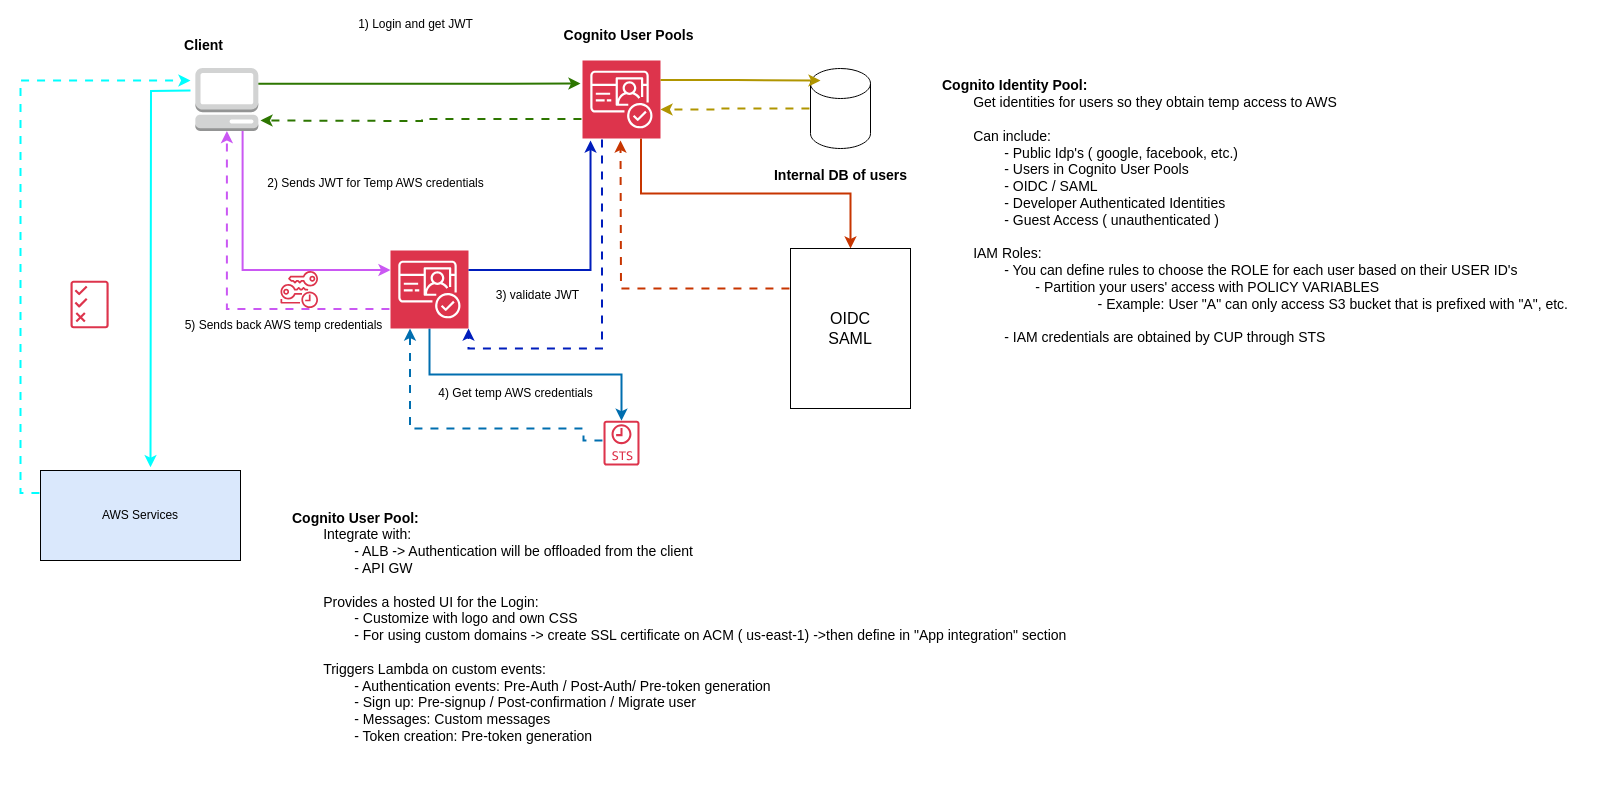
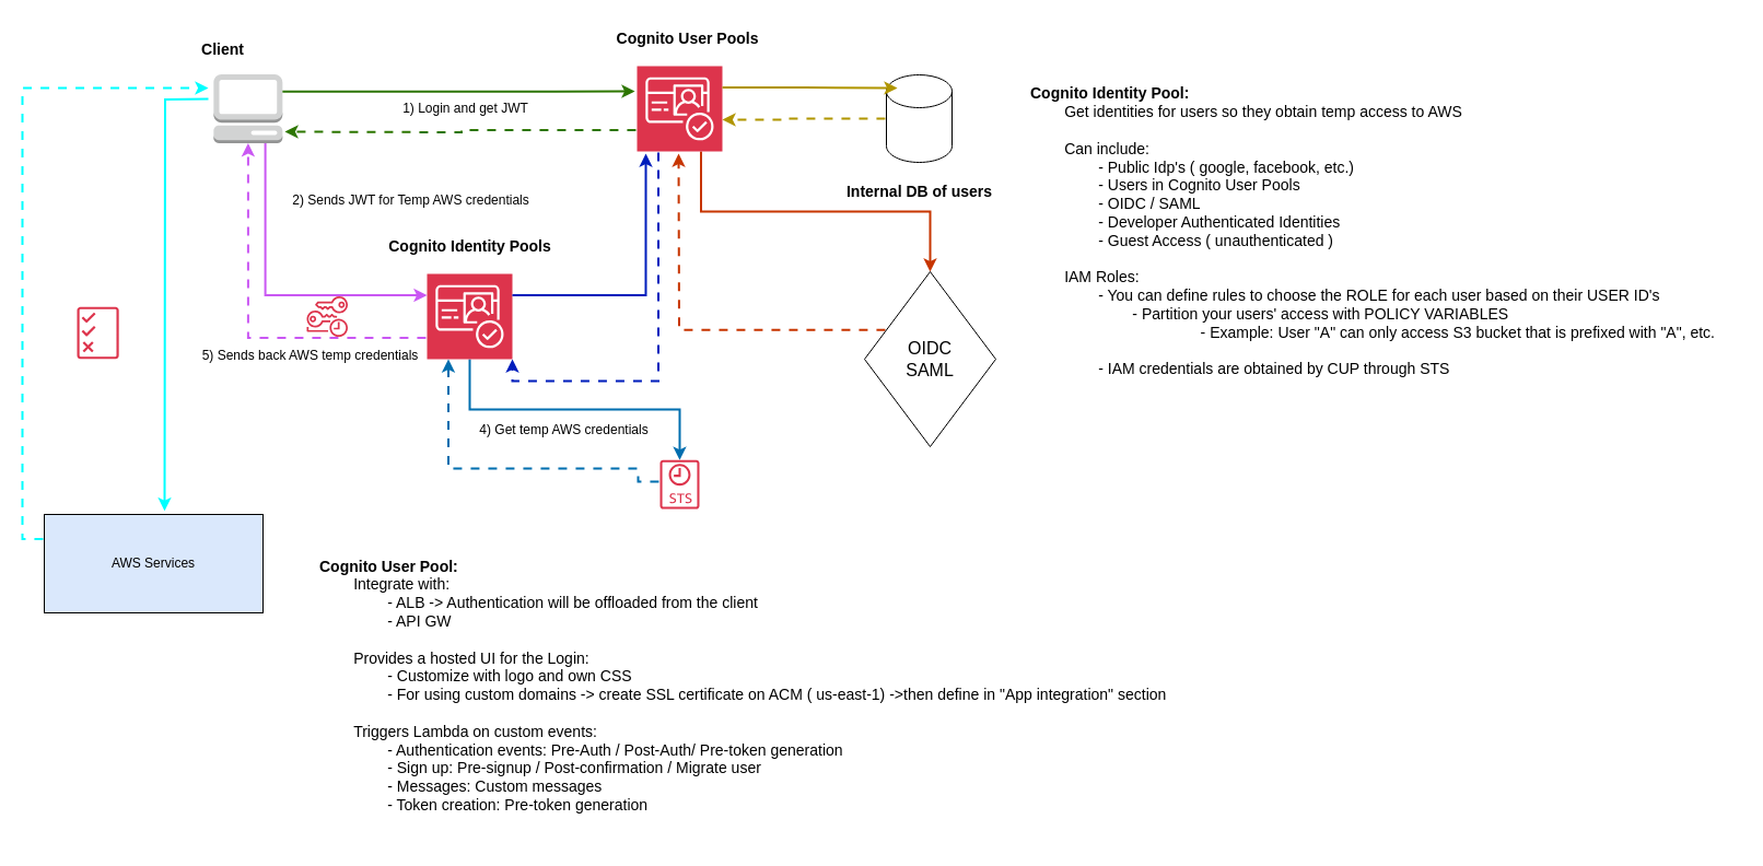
  <mxCell id="0" />
  <mxCell id="1" parent="0" />
  <mxCell id="2" value="" style="outlineConnect=0;dashed=0;verticalLabelPosition=bottom;verticalAlign=top;align=center;html=1;shape=mxgraph.aws3.management_console;fillColor=#D2D3D3;gradientColor=none;" vertex="1" parent="1"><mxGeometry x="194.85" y="67.5" width="63" height="63" as="geometry" /></mxCell>
  <mxCell id="3" style="edgeStyle=orthogonalEdgeStyle;rounded=0;orthogonalLoop=1;jettySize=auto;html=1;exitX=0;exitY=0.75;exitDx=0;exitDy=0;exitPerimeter=0;flowAnimation=1;fillColor=#60a917;strokeColor=#2D7600;strokeWidth=2;" edge="1" parent="1" source="5"><mxGeometry relative="1" as="geometry"><mxPoint x="260" y="120" as="targetPoint" /></mxGeometry></mxCell>
  <mxCell id="4" style="edgeStyle=orthogonalEdgeStyle;rounded=0;orthogonalLoop=1;jettySize=auto;html=1;exitX=0.75;exitY=1;exitDx=0;exitDy=0;exitPerimeter=0;entryX=0.5;entryY=0;entryDx=0;entryDy=0;fillColor=#fa6800;strokeColor=#C73500;strokeWidth=2;" edge="1" parent="1" source="5" target="23"><mxGeometry relative="1" as="geometry" /></mxCell>
  <mxCell id="5" value="" style="sketch=0;points=[[0,0,0],[0.25,0,0],[0.5,0,0],[0.75,0,0],[1,0,0],[0,1,0],[0.25,1,0],[0.5,1,0],[0.75,1,0],[1,1,0],[0,0.25,0],[0,0.5,0],[0,0.75,0],[1,0.25,0],[1,0.5,0],[1,0.75,0]];outlineConnect=0;fontColor=#232F3E;fillColor=#DD344C;strokeColor=#ffffff;dashed=0;verticalLabelPosition=bottom;verticalAlign=top;align=center;html=1;fontSize=12;fontStyle=0;aspect=fixed;shape=mxgraph.aws4.resourceIcon;resIcon=mxgraph.aws4.cognito;" vertex="1" parent="1"><mxGeometry x="582" y="60" width="78" height="78" as="geometry" /></mxCell>
  <mxCell id="6" style="edgeStyle=orthogonalEdgeStyle;rounded=0;orthogonalLoop=1;jettySize=auto;html=1;exitX=0;exitY=0.75;exitDx=0;exitDy=0;exitPerimeter=0;flowAnimation=1;fillColor=#ffff88;strokeColor=#ca58f3;strokeWidth=2;" edge="1" parent="1" source="8" target="2"><mxGeometry relative="1" as="geometry" /></mxCell>
  <mxCell id="7" style="edgeStyle=orthogonalEdgeStyle;rounded=0;orthogonalLoop=1;jettySize=auto;html=1;exitX=0.5;exitY=1;exitDx=0;exitDy=0;exitPerimeter=0;fillColor=#1ba1e2;strokeColor=#006EAF;strokeWidth=2;" edge="1" parent="1" source="8" target="10"><mxGeometry relative="1" as="geometry" /></mxCell>
  <mxCell id="8" value="" style="sketch=0;points=[[0,0,0],[0.25,0,0],[0.5,0,0],[0.75,0,0],[1,0,0],[0,1,0],[0.25,1,0],[0.5,1,0],[0.75,1,0],[1,1,0],[0,0.25,0],[0,0.5,0],[0,0.75,0],[1,0.25,0],[1,0.5,0],[1,0.75,0]];outlineConnect=0;fontColor=#232F3E;fillColor=#DD344C;strokeColor=#ffffff;dashed=0;verticalLabelPosition=bottom;verticalAlign=top;align=center;html=1;fontSize=12;fontStyle=0;aspect=fixed;shape=mxgraph.aws4.resourceIcon;resIcon=mxgraph.aws4.cognito;" vertex="1" parent="1"><mxGeometry x="390" y="250" width="78" height="78" as="geometry" /></mxCell>
  <mxCell id="9" value="" style="edgeStyle=orthogonalEdgeStyle;rounded=0;orthogonalLoop=1;jettySize=auto;html=1;entryX=0.25;entryY=1;entryDx=0;entryDy=0;entryPerimeter=0;flowAnimation=1;fillColor=#1ba1e2;strokeColor=#006EAF;strokeWidth=2;" edge="1" parent="1" source="10" target="8"><mxGeometry relative="1" as="geometry"><mxPoint x="400" y="420" as="targetPoint" /><Array as="points"><mxPoint x="583" y="440" /><mxPoint x="583" y="428" /><mxPoint x="410" y="428" /></Array></mxGeometry></mxCell>
  <mxCell id="10" value="" style="sketch=0;outlineConnect=0;fontColor=#232F3E;gradientColor=none;fillColor=#DD344C;strokeColor=none;dashed=0;verticalLabelPosition=bottom;verticalAlign=top;align=center;html=1;fontSize=12;fontStyle=0;aspect=fixed;pointerEvents=1;shape=mxgraph.aws4.sts_alternate;" vertex="1" parent="1"><mxGeometry x="603" y="420" width="36" height="45.29" as="geometry" /></mxCell>
  <mxCell id="11" style="edgeStyle=orthogonalEdgeStyle;rounded=0;orthogonalLoop=1;jettySize=auto;html=1;exitX=0;exitY=0.5;exitDx=0;exitDy=0;exitPerimeter=0;flowAnimation=1;fillColor=#e3c800;strokeColor=#B09500;strokeWidth=2;" edge="1" parent="1" source="12" target="5"><mxGeometry relative="1" as="geometry"><mxPoint x="670" y="108" as="targetPoint" /><Array as="points"><mxPoint x="720" y="108" /><mxPoint x="720" y="109" /></Array></mxGeometry></mxCell>
  <mxCell id="12" value="" style="shape=cylinder3;whiteSpace=wrap;html=1;boundedLbl=1;backgroundOutline=1;size=15;" vertex="1" parent="1"><mxGeometry x="810" y="68" width="60" height="80" as="geometry" /></mxCell>
  <mxCell id="13" value="&lt;font style=&quot;font-size: 14px;&quot;&gt;&lt;b&gt;Client&lt;/b&gt;&lt;/font&gt;" style="text;html=1;align=center;verticalAlign=middle;resizable=0;points=[];autosize=1;strokeColor=none;fillColor=none;" vertex="1" parent="1"><mxGeometry x="173" y="30" width="60" height="30" as="geometry" /></mxCell>
  <mxCell id="14" value="&lt;font style=&quot;font-size: 14px;&quot;&gt;&lt;b&gt;Cognito User Pools&lt;/b&gt;&lt;/font&gt;" style="text;html=1;align=center;verticalAlign=middle;resizable=0;points=[];autosize=1;strokeColor=none;fillColor=none;" vertex="1" parent="1"><mxGeometry x="553" y="20" width="150" height="30" as="geometry" /></mxCell>
+ <mxCell id="15" value="&lt;font style=&quot;font-size: 14px;&quot;&gt;&lt;b&gt;Cognito Identity Pools&lt;/b&gt;&lt;/font&gt;" style="text;html=1;align=center;verticalAlign=middle;resizable=0;points=[];autosize=1;strokeColor=none;fillColor=none;" vertex="1" parent="1"><mxGeometry x="344" y="210" width="170" height="30" as="geometry" /></mxCell>
  <mxCell id="16" value="&lt;span style=&quot;font-size: 14px;&quot;&gt;&lt;b&gt;Internal DB of users&lt;/b&gt;&lt;/span&gt;" style="text;html=1;align=center;verticalAlign=middle;resizable=0;points=[];autosize=1;strokeColor=none;fillColor=none;strokeWidth=2;" vertex="1" parent="1"><mxGeometry x="760" y="160" width="160" height="30" as="geometry" /></mxCell>
  <mxCell id="17" value="" style="sketch=0;outlineConnect=0;fontColor=#232F3E;gradientColor=none;fillColor=#DD344C;strokeColor=none;dashed=0;verticalLabelPosition=bottom;verticalAlign=top;align=center;html=1;fontSize=12;fontStyle=0;aspect=fixed;pointerEvents=1;shape=mxgraph.aws4.permissions;" vertex="1" parent="1"><mxGeometry x="70" y="280" width="38.15" height="48" as="geometry" /></mxCell>
  <mxCell id="18" value="" style="sketch=0;outlineConnect=0;fontColor=#232F3E;gradientColor=none;fillColor=#DD344C;strokeColor=none;dashed=0;verticalLabelPosition=bottom;verticalAlign=top;align=center;html=1;fontSize=12;fontStyle=0;aspect=fixed;pointerEvents=1;shape=mxgraph.aws4.temporary_security_credential;" vertex="1" parent="1"><mxGeometry x="280" y="270" width="37.51" height="38" as="geometry" /></mxCell>
  <mxCell id="19" style="edgeStyle=orthogonalEdgeStyle;rounded=0;orthogonalLoop=1;jettySize=auto;html=1;exitX=1;exitY=0.25;exitDx=0;exitDy=0;exitPerimeter=0;fillColor=#60a917;strokeColor=#2D7600;strokeWidth=2;" edge="1" parent="1" source="2"><mxGeometry relative="1" as="geometry"><mxPoint x="580" y="83" as="targetPoint" /></mxGeometry></mxCell>
- <mxCell id="20" value="1) Login and get JWT" style="text;html=1;align=center;verticalAlign=middle;resizable=0;points=[];autosize=1;strokeColor=none;fillColor=none;" vertex="1" parent="1"><mxGeometry x="345" y="9" width="140" height="30" as="geometry" /></mxCell>
+ <mxCell id="20" value="1) Login and get JWT" style="text;html=1;align=center;verticalAlign=middle;resizable=0;points=[];autosize=1;strokeColor=none;fillColor=none;" vertex="1" parent="1"><mxGeometry x="355" y="84" width="140" height="30" as="geometry" /></mxCell>
  <mxCell id="21" style="edgeStyle=orthogonalEdgeStyle;rounded=0;orthogonalLoop=1;jettySize=auto;html=1;exitX=1;exitY=0.25;exitDx=0;exitDy=0;exitPerimeter=0;entryX=0.167;entryY=0.15;entryDx=0;entryDy=0;entryPerimeter=0;fillColor=#e3c800;strokeColor=#B09500;strokeWidth=2;" edge="1" parent="1" source="5" target="12"><mxGeometry relative="1" as="geometry" /></mxCell>
  <mxCell id="22" style="edgeStyle=orthogonalEdgeStyle;rounded=0;orthogonalLoop=1;jettySize=auto;html=1;exitX=0;exitY=0.25;exitDx=0;exitDy=0;flowAnimation=1;fillColor=#fa6800;strokeColor=#C73500;strokeWidth=2;" edge="1" parent="1" source="23"><mxGeometry relative="1" as="geometry"><mxPoint x="620" y="140" as="targetPoint" /></mxGeometry></mxCell>
- <mxCell id="23" value="&lt;font style=&quot;font-size: 16px;&quot;&gt;OIDC&lt;br&gt;SAML&lt;/font&gt;" style="whiteSpace=wrap;html=1;" vertex="1" parent="1"><mxGeometry x="790" y="248" width="120" height="160" as="geometry" /></mxCell>
+ <mxCell id="23" value="&lt;font style=&quot;font-size: 16px;&quot;&gt;OIDC&lt;br&gt;SAML&lt;/font&gt;" style="rhombus;whiteSpace=wrap;html=1;" vertex="1" parent="1"><mxGeometry x="790" y="248" width="120" height="160" as="geometry" /></mxCell>
  <mxCell id="24" value="2) Sends JWT for Temp AWS credentials&lt;div&gt;&lt;br&gt;&lt;/div&gt;" style="text;html=1;align=center;verticalAlign=middle;resizable=0;points=[];autosize=1;strokeColor=none;fillColor=none;" vertex="1" parent="1"><mxGeometry x="255" y="170" width="240" height="40" as="geometry" /></mxCell>
  <mxCell id="25" style="edgeStyle=orthogonalEdgeStyle;rounded=0;orthogonalLoop=1;jettySize=auto;html=1;exitX=0.75;exitY=1;exitDx=0;exitDy=0;exitPerimeter=0;entryX=0;entryY=0.25;entryDx=0;entryDy=0;entryPerimeter=0;fillColor=#ffff88;strokeColor=#ca58f3;strokeWidth=2;" edge="1" parent="1" source="2" target="8"><mxGeometry relative="1" as="geometry" /></mxCell>
  <mxCell id="26" style="edgeStyle=orthogonalEdgeStyle;rounded=0;orthogonalLoop=1;jettySize=auto;html=1;exitX=1;exitY=0.25;exitDx=0;exitDy=0;exitPerimeter=0;entryX=0.103;entryY=1.026;entryDx=0;entryDy=0;entryPerimeter=0;fillColor=#0050ef;strokeColor=#001DBC;strokeWidth=2;" edge="1" parent="1" source="8" target="5"><mxGeometry relative="1" as="geometry" /></mxCell>
- <mxCell id="27" value="3) validate JWT" style="text;html=1;align=center;verticalAlign=middle;resizable=0;points=[];autosize=1;strokeColor=none;fillColor=none;" vertex="1" parent="1"><mxGeometry x="482" y="280" width="110" height="30" as="geometry" /></mxCell>
  <mxCell id="28" value="5) Sends back AWS temp credentials" style="text;html=1;align=center;verticalAlign=middle;resizable=0;points=[];autosize=1;strokeColor=none;fillColor=none;" vertex="1" parent="1"><mxGeometry x="173" y="310" width="220" height="30" as="geometry" /></mxCell>
  <mxCell id="29" value="4) Get temp AWS credentials" style="text;html=1;align=center;verticalAlign=middle;resizable=0;points=[];autosize=1;strokeColor=none;fillColor=none;" vertex="1" parent="1"><mxGeometry x="425" y="378" width="180" height="30" as="geometry" /></mxCell>
  <mxCell id="30" style="edgeStyle=orthogonalEdgeStyle;rounded=0;orthogonalLoop=1;jettySize=auto;html=1;exitX=0;exitY=0.25;exitDx=0;exitDy=0;strokeWidth=2;strokeColor=#00FFFF;flowAnimation=1;" edge="1" parent="1" source="31"><mxGeometry relative="1" as="geometry"><mxPoint x="190" y="80" as="targetPoint" /><Array as="points"><mxPoint x="20" y="493" /><mxPoint x="20" y="80" /></Array></mxGeometry></mxCell>
  <mxCell id="31" value="AWS Services" style="whiteSpace=wrap;html=1;fillColor=#dae8fc;" vertex="1" parent="1"><mxGeometry x="40" y="470" width="200" height="90" as="geometry" /></mxCell>
  <mxCell id="32" style="edgeStyle=orthogonalEdgeStyle;rounded=0;orthogonalLoop=1;jettySize=auto;html=1;entryX=0.08;entryY=0.022;entryDx=0;entryDy=0;entryPerimeter=0;strokeWidth=2;strokeColor=#00FFFF;" edge="1" parent="1"><mxGeometry relative="1" as="geometry"><mxPoint x="190" y="90" as="sourcePoint" /><mxPoint x="150" y="466.73" as="targetPoint" /></mxGeometry></mxCell>
  <mxCell id="33" style="edgeStyle=orthogonalEdgeStyle;rounded=0;orthogonalLoop=1;jettySize=auto;html=1;exitX=0.25;exitY=1;exitDx=0;exitDy=0;exitPerimeter=0;entryX=1;entryY=1;entryDx=0;entryDy=0;entryPerimeter=0;flowAnimation=1;fillColor=#0050ef;strokeColor=#001DBC;strokeWidth=2;" edge="1" parent="1" source="5" target="8"><mxGeometry relative="1" as="geometry" /></mxCell>
  <mxCell id="34" value="&lt;b style=&quot;font-size: 14px;&quot;&gt;&lt;font style=&quot;font-size: 14px;&quot;&gt;Cognito User Pool:&lt;/font&gt;&lt;/b&gt;&lt;div style=&quot;font-size: 14px;&quot;&gt;&lt;span style=&quot;white-space: pre;&quot;&gt;&#09;&lt;/span&gt;Integrate with:&lt;br&gt;&lt;span style=&quot;white-space: pre;&quot;&gt;&#09;&lt;span style=&quot;white-space: pre;&quot;&gt;&#09;&lt;/span&gt;&lt;/span&gt;- ALB -&amp;gt; Authentication will be offloaded from the client&lt;br&gt;&lt;/div&gt;&lt;div style=&quot;font-size: 14px;&quot;&gt;&amp;nbsp; &amp;nbsp; &amp;nbsp; &lt;span style=&quot;white-space: pre;&quot;&gt;&#09;&lt;/span&gt;&lt;span style=&quot;white-space: pre;&quot;&gt;&#09;&lt;/span&gt;- API GW&lt;/div&gt;&lt;div style=&quot;font-size: 14px;&quot;&gt;&lt;br&gt;&lt;/div&gt;&lt;div style=&quot;font-size: 14px;&quot;&gt;&lt;span style=&quot;white-space: pre;&quot;&gt;&#09;&lt;/span&gt;Provides a hosted UI for the Login:&lt;br&gt;&lt;span style=&quot;white-space: pre;&quot;&gt;&#09;&lt;/span&gt;&lt;span style=&quot;white-space: pre;&quot;&gt;&#09;&lt;/span&gt;- Customize with logo and own CSS&lt;/div&gt;&lt;div style=&quot;font-size: 14px;&quot;&gt;&lt;span style=&quot;white-space: pre;&quot;&gt;&#09;&lt;span style=&quot;white-space: pre;&quot;&gt;&#09;&lt;/span&gt;&lt;/span&gt;- For using custom domains -&amp;gt; create SSL certificate on ACM ( us-east-1) -&amp;gt;then define in &quot;App integration&quot; section&lt;/div&gt;&lt;div style=&quot;font-size: 14px;&quot;&gt;&lt;br&gt;&lt;/div&gt;&lt;div style=&quot;font-size: 14px;&quot;&gt;&lt;span style=&quot;white-space: pre;&quot;&gt;&#09;&lt;/span&gt;Triggers Lambda on custom events:&lt;/div&gt;&lt;div style=&quot;font-size: 14px;&quot;&gt;&lt;span style=&quot;white-space: pre;&quot;&gt;&#09;&lt;/span&gt;&lt;span style=&quot;white-space: pre;&quot;&gt;&#09;&lt;/span&gt;- Authentication events: Pre-Auth / Post-Auth/ Pre-token generation&lt;/div&gt;&lt;div style=&quot;font-size: 14px;&quot;&gt;&lt;span style=&quot;white-space: pre;&quot;&gt;&#09;&lt;span style=&quot;white-space: pre;&quot;&gt;&#09;&lt;/span&gt;&lt;/span&gt;- Sign up: Pre-signup / Post-confirmation / Migrate user&lt;/div&gt;&lt;div style=&quot;font-size: 14px;&quot;&gt;&lt;span style=&quot;white-space: pre;&quot;&gt;&#09;&lt;/span&gt;&lt;span style=&quot;white-space: pre;&quot;&gt;&#09;&lt;/span&gt;- Messages: Custom messages&lt;/div&gt;&lt;div style=&quot;font-size: 14px;&quot;&gt;&lt;span style=&quot;white-space: pre;&quot;&gt;&#09;&lt;/span&gt;&lt;span style=&quot;white-space: pre;&quot;&gt;&#09;&lt;/span&gt;- Token creation: Pre-token generation&lt;/div&gt;&lt;div style=&quot;font-size: 14px;&quot;&gt;&lt;br&gt;&lt;/div&gt;" style="text;html=1;align=left;verticalAlign=middle;resizable=0;points=[];autosize=1;strokeColor=none;fillColor=none;" vertex="1" parent="1"><mxGeometry x="290" y="500" width="800" height="270" as="geometry" /></mxCell>
  <mxCell id="35" value="&lt;b style=&quot;font-size: 14px;&quot;&gt;&lt;font style=&quot;font-size: 14px;&quot;&gt;Cognito Identity Pool:&lt;/font&gt;&lt;/b&gt;&lt;div style=&quot;font-size: 14px;&quot;&gt;&lt;span style=&quot;white-space: pre;&quot;&gt;&#09;&lt;/span&gt;Get identities for users so they obtain temp access to AWS&lt;/div&gt;&lt;div style=&quot;font-size: 14px;&quot;&gt;&lt;span style=&quot;white-space: pre;&quot;&gt;&#09;&lt;/span&gt;&lt;br&gt;&lt;span style=&quot;white-space: pre;&quot;&gt;&#09;&lt;/span&gt;Can include:&lt;br&gt;&lt;/div&gt;&lt;div style=&quot;font-size: 14px;&quot;&gt;&lt;span style=&quot;white-space: pre;&quot;&gt;&#09;&lt;/span&gt;&lt;span style=&quot;white-space: pre;&quot;&gt;&#09;&lt;/span&gt;- Public Idp's ( google, facebook, etc.)&lt;/div&gt;&lt;div style=&quot;font-size: 14px;&quot;&gt;&lt;span style=&quot;white-space: pre;&quot;&gt;&#09;&lt;/span&gt;&lt;span style=&quot;white-space: pre;&quot;&gt;&#09;&lt;/span&gt;- Users in Cognito User Pools&lt;br&gt;&lt;/div&gt;&lt;div style=&quot;font-size: 14px;&quot;&gt;&lt;span style=&quot;white-space: pre;&quot;&gt;&#09;&lt;/span&gt;&lt;span style=&quot;white-space: pre;&quot;&gt;&#09;&lt;/span&gt;- OIDC / SAML&lt;br&gt;&lt;/div&gt;&lt;div style=&quot;font-size: 14px;&quot;&gt;&lt;span style=&quot;white-space: pre;&quot;&gt;&#09;&lt;/span&gt;&lt;span style=&quot;white-space: pre;&quot;&gt;&#09;&lt;/span&gt;- Developer Authenticated Identities&lt;br&gt;&lt;/div&gt;&lt;div style=&quot;font-size: 14px;&quot;&gt;&lt;span style=&quot;white-space: pre;&quot;&gt;&#09;&lt;/span&gt;&lt;span style=&quot;white-space: pre;&quot;&gt;&#09;&lt;/span&gt;- Guest Access ( unauthenticated )&amp;nbsp;&lt;br&gt;&lt;/div&gt;&lt;div style=&quot;font-size: 14px;&quot;&gt;&lt;br&gt;&lt;/div&gt;&lt;div style=&quot;font-size: 14px;&quot;&gt;&lt;span style=&quot;white-space: pre;&quot;&gt;&#09;&lt;/span&gt;IAM Roles:&lt;br&gt;&lt;/div&gt;&lt;div style=&quot;font-size: 14px;&quot;&gt;&lt;span style=&quot;white-space: pre;&quot;&gt;&#09;&lt;/span&gt;&lt;span style=&quot;white-space: pre;&quot;&gt;&#09;&lt;/span&gt;- You can define rules to choose the ROLE for each user based on their USER ID's&lt;br&gt;&lt;/div&gt;&lt;div style=&quot;font-size: 14px;&quot;&gt;&lt;span style=&quot;white-space: pre;&quot;&gt;&#09;&lt;/span&gt;&lt;span style=&quot;white-space: pre;&quot;&gt;&#09;&lt;/span&gt;&lt;span style=&quot;white-space: pre;&quot;&gt;&#09;&lt;/span&gt;- Partition your users' access with POLICY VARIABLES&lt;br&gt;&lt;/div&gt;&lt;div style=&quot;font-size: 14px;&quot;&gt;&lt;span style=&quot;white-space: pre;&quot;&gt;&#09;&lt;/span&gt;&lt;span style=&quot;white-space: pre;&quot;&gt;&#09;&lt;/span&gt;&lt;span style=&quot;white-space: pre;&quot;&gt;&#09;&lt;/span&gt;&lt;span style=&quot;white-space: pre;&quot;&gt;&#09;&lt;/span&gt;&lt;span style=&quot;white-space: pre;&quot;&gt;&#09;&lt;/span&gt;- Example: User &quot;A&quot; can only access S3 bucket that is prefixed with &quot;A&quot;, etc.&lt;br&gt;&lt;/div&gt;&lt;div style=&quot;font-size: 14px;&quot;&gt;&lt;br&gt;&lt;/div&gt;&lt;div style=&quot;font-size: 14px;&quot;&gt;&lt;span style=&quot;white-space: pre;&quot;&gt;&#09;&lt;/span&gt;&lt;span style=&quot;white-space: pre;&quot;&gt;&#09;&lt;/span&gt;- IAM credentials are obtained by CUP through STS&lt;br&gt;&lt;/div&gt;&lt;div style=&quot;font-size: 14px;&quot;&gt;&lt;span style=&quot;white-space: pre;&quot;&gt;&#09;&lt;/span&gt;&lt;span style=&quot;white-space: pre;&quot;&gt;&#09;&lt;/span&gt;&lt;span style=&quot;white-space: pre;&quot;&gt;&#09;&lt;/span&gt;&lt;br&gt;&lt;/div&gt;&lt;div style=&quot;font-size: 14px;&quot;&gt;&lt;br&gt;&lt;/div&gt;" style="text;html=1;align=left;verticalAlign=middle;resizable=0;points=[];autosize=1;strokeColor=none;fillColor=none;" vertex="1" parent="1"><mxGeometry x="940" y="68" width="650" height="320" as="geometry" /></mxCell>
